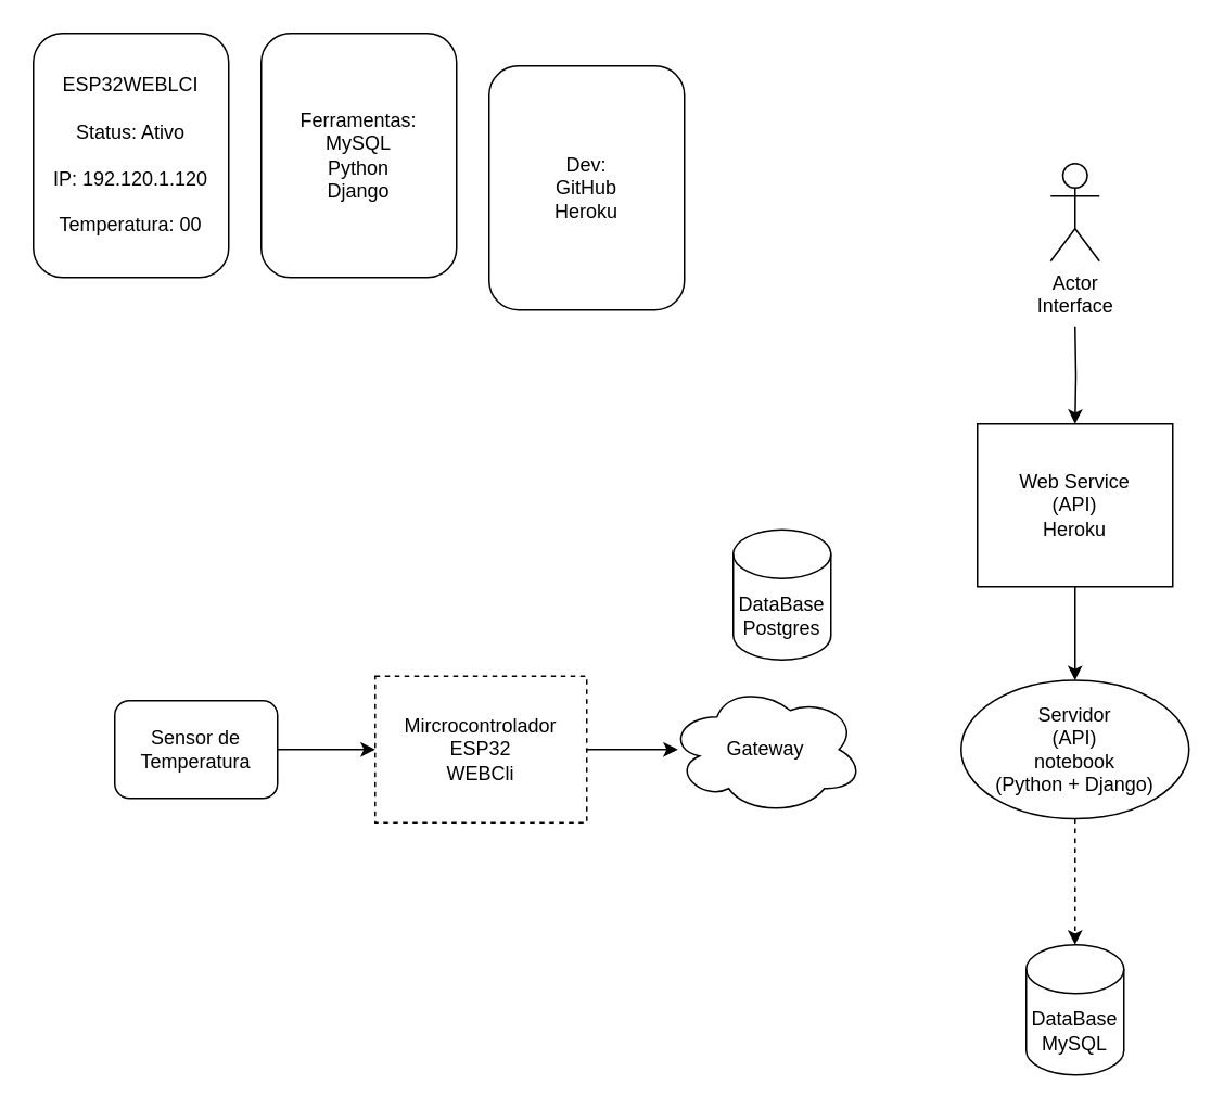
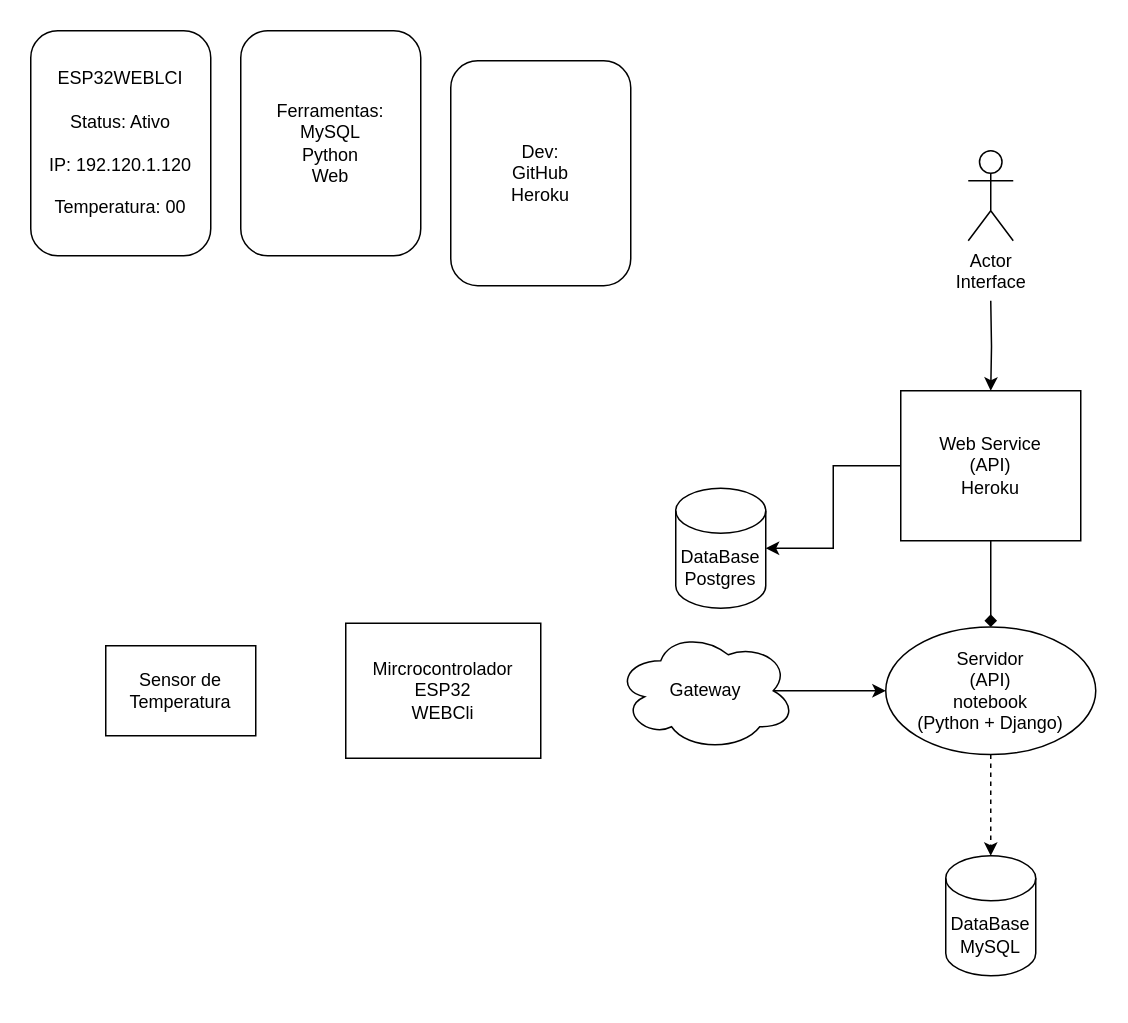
  <mxCell id="0" />
  <mxCell id="1" parent="0" />
  <mxCell id="2" value="ESP32WEBLCI&lt;br&gt;&lt;br&gt;Status: Ativo&lt;br&gt;&lt;br&gt;IP: 192.120.1.120&lt;br&gt;&lt;br&gt;Temperatura: 00" style="rounded=1;whiteSpace=wrap;html=1;" vertex="1" parent="1"><mxGeometry x="20" y="20" width="120" height="150" as="geometry" /></mxCell>
- <mxCell id="3" value="Ferramentas:&lt;br&gt;MySQL&lt;br&gt;Python&lt;br&gt;Django" style="rounded=1;whiteSpace=wrap;html=1;" vertex="1" parent="1"><mxGeometry x="160" y="20" width="120" height="150" as="geometry" /></mxCell>
+ <mxCell id="3" value="Ferramentas:&lt;br&gt;MySQL&lt;br&gt;Python&lt;br&gt;Web" style="rounded=1;whiteSpace=wrap;html=1;" vertex="1" parent="1"><mxGeometry x="160" y="20" width="120" height="150" as="geometry" /></mxCell>
  <mxCell id="4" value="Dev:&lt;br&gt;GitHub&lt;br&gt;Heroku" style="rounded=1;whiteSpace=wrap;html=1;" vertex="1" parent="1"><mxGeometry x="300" y="40" width="120" height="150" as="geometry" /></mxCell>
- <mxCell id="5" style="edgeStyle=orthogonalEdgeStyle;rounded=0;orthogonalLoop=1;jettySize=auto;html=1;exitX=1;exitY=0.5;exitDx=0;exitDy=0;entryX=0;entryY=0.5;entryDx=0;entryDy=0;" edge="1" parent="1" source="6" target="8"><mxGeometry relative="1" as="geometry" /></mxCell>
- <mxCell id="6" value="Sensor de Temperatura" style="whiteSpace=wrap;html=1;rounded=1;" vertex="1" parent="1"><mxGeometry x="70" y="430" width="100" height="60" as="geometry" /></mxCell>
- <mxCell id="7" style="edgeStyle=orthogonalEdgeStyle;rounded=0;orthogonalLoop=1;jettySize=auto;html=1;exitX=1;exitY=0.5;exitDx=0;exitDy=0;entryX=0.05;entryY=0.5;entryDx=0;entryDy=0;entryPerimeter=0;" edge="1" parent="1" source="8" target="10"><mxGeometry relative="1" as="geometry" /></mxCell>
- <mxCell id="8" value="Mircrocontrolador&lt;br&gt;ESP32&lt;br&gt;WEBCli" style="rounded=0;whiteSpace=wrap;html=1;dashed=1;" vertex="1" parent="1"><mxGeometry x="230" y="415" width="130" height="90" as="geometry" /></mxCell>
+ <mxCell id="6" value="Sensor de Temperatura" style="rounded=0;whiteSpace=wrap;html=1;" vertex="1" parent="1"><mxGeometry x="70" y="430" width="100" height="60" as="geometry" /></mxCell>
+ <mxCell id="8" value="Mircrocontrolador&lt;br&gt;ESP32&lt;br&gt;WEBCli" style="rounded=0;whiteSpace=wrap;html=1;" vertex="1" parent="1"><mxGeometry x="230" y="415" width="130" height="90" as="geometry" /></mxCell>
+ <mxCell id="9" style="edgeStyle=orthogonalEdgeStyle;rounded=0;orthogonalLoop=1;jettySize=auto;html=1;exitX=0.875;exitY=0.5;exitDx=0;exitDy=0;exitPerimeter=0;entryX=0;entryY=0.5;entryDx=0;entryDy=0;" edge="1" parent="1" source="10" target="12"><mxGeometry relative="1" as="geometry" /></mxCell>
  <mxCell id="10" value="Gateway" style="ellipse;shape=cloud;whiteSpace=wrap;html=1;" vertex="1" parent="1"><mxGeometry x="410" y="420" width="120" height="80" as="geometry" /></mxCell>
  <mxCell id="11" style="edgeStyle=orthogonalEdgeStyle;rounded=0;orthogonalLoop=1;jettySize=auto;html=1;dashed=1;" edge="1" parent="1" source="12" target="13"><mxGeometry relative="1" as="geometry" /></mxCell>
  <mxCell id="12" value="Servidor&lt;br&gt;(API)&lt;br&gt;notebook&lt;br&gt;(Python + Django)" style="ellipse;whiteSpace=wrap;html=1;" vertex="1" parent="1"><mxGeometry x="590" y="417.5" width="140" height="85" as="geometry" /></mxCell>
- <mxCell id="13" value="DataBase&lt;br&gt;MySQL" style="shape=cylinder3;whiteSpace=wrap;html=1;boundedLbl=1;backgroundOutline=1;size=15;" vertex="1" parent="1"><mxGeometry x="630" y="580" width="60" height="80" as="geometry" /></mxCell>
+ <mxCell id="13" value="DataBase&lt;br&gt;MySQL" style="shape=cylinder3;whiteSpace=wrap;html=1;boundedLbl=1;backgroundOutline=1;size=15;" vertex="1" parent="1"><mxGeometry x="630" y="570" width="60" height="80" as="geometry" /></mxCell>
  <mxCell id="14" value="DataBase&lt;br&gt;Postgres" style="shape=cylinder3;whiteSpace=wrap;html=1;boundedLbl=1;backgroundOutline=1;size=15;" vertex="1" parent="1"><mxGeometry x="450" y="325" width="60" height="80" as="geometry" /></mxCell>
- <mxCell id="15" style="edgeStyle=orthogonalEdgeStyle;rounded=0;orthogonalLoop=1;jettySize=auto;html=1;exitX=0.5;exitY=1;exitDx=0;exitDy=0;entryX=0.5;entryY=0;entryDx=0;entryDy=0;" edge="1" parent="1" source="17" target="12"><mxGeometry relative="1" as="geometry" /></mxCell>
+ <mxCell id="15" style="edgeStyle=orthogonalEdgeStyle;rounded=0;orthogonalLoop=1;jettySize=auto;html=1;exitX=0.5;exitY=1;exitDx=0;exitDy=0;entryX=0.5;entryY=0;entryDx=0;entryDy=0;endArrow=diamond;" edge="1" parent="1" source="17" target="12"><mxGeometry relative="1" as="geometry" /></mxCell>
+ <mxCell id="16" style="edgeStyle=orthogonalEdgeStyle;rounded=0;orthogonalLoop=1;jettySize=auto;html=1;exitX=0;exitY=0.5;exitDx=0;exitDy=0;entryX=1;entryY=0.5;entryDx=0;entryDy=0;entryPerimeter=0;" edge="1" parent="1" source="17" target="14"><mxGeometry relative="1" as="geometry" /></mxCell>
  <mxCell id="17" value="Web Service&lt;br&gt;(API)&lt;br&gt;Heroku" style="rounded=0;whiteSpace=wrap;html=1;" vertex="1" parent="1"><mxGeometry x="600" y="260" width="120" height="100" as="geometry" /></mxCell>
  <mxCell id="18" style="edgeStyle=orthogonalEdgeStyle;rounded=0;orthogonalLoop=1;jettySize=auto;html=1;" edge="1" parent="1" target="17"><mxGeometry relative="1" as="geometry"><mxPoint x="660" y="200" as="sourcePoint" /></mxGeometry></mxCell>
  <mxCell id="19" value="Actor&lt;br&gt;Interface" style="shape=umlActor;verticalLabelPosition=bottom;verticalAlign=top;html=1;outlineConnect=0;" vertex="1" parent="1"><mxGeometry x="645" y="100" width="30" height="60" as="geometry" /></mxCell>
